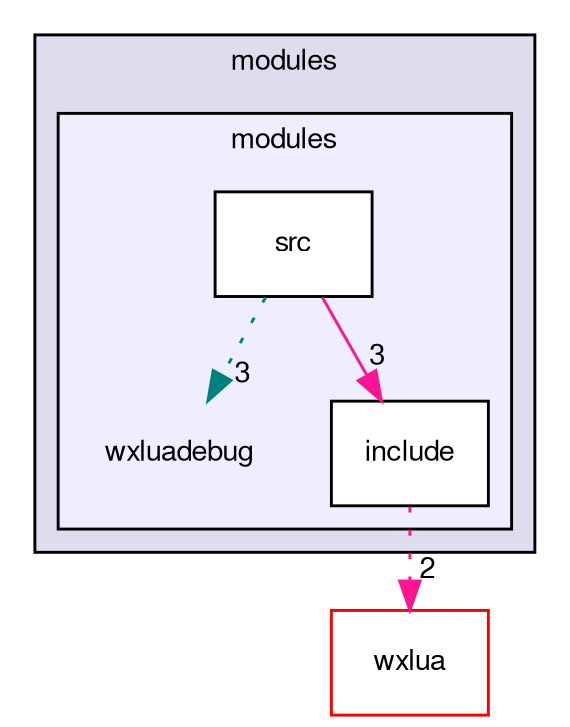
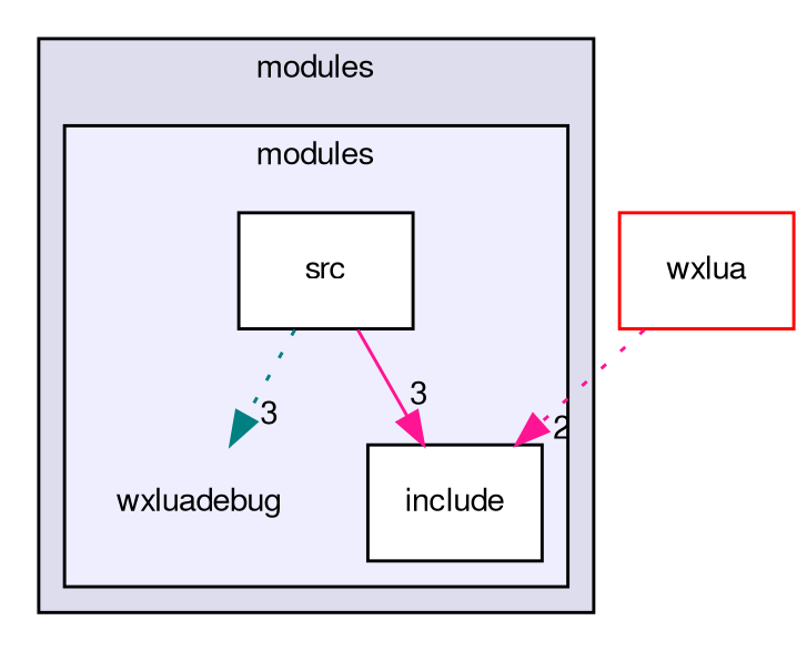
  digraph {
    compound=true
    node [fontname=FreeSans fontsize=10 shape=box color=black fillcolor=white style=filled]
    edge [color=deeppink headlabel=3 labeldistance=1.5 labelfontname=FreeSans labelfontsize=10 style=dotted]
    n1 [label=wxluadebug shape=plaintext color="" fillcolor="" style=""]
    n2 [label=include]
    n3 [label=src]
    n4 [color=red label=wxlua]
    subgraph cluster_1 {
      bgcolor="#ddddee"
      fontname=FreeSans
      fontsize=10
      label=modules
      pencolor=black
      subgraph cluster_2 {
        bgcolor="#eeeeff"
        fontname=FreeSans
        fontsize=10
        label=modules
        pencolor=black
        n1
        n2
        n3
      }
    }
-   n2 -> n4 [headlabel=2]
+   n4 -> n2 [headlabel=2]
    n3 -> n1 [color=teal]
    n3 -> n2 [style=solid]
  }
